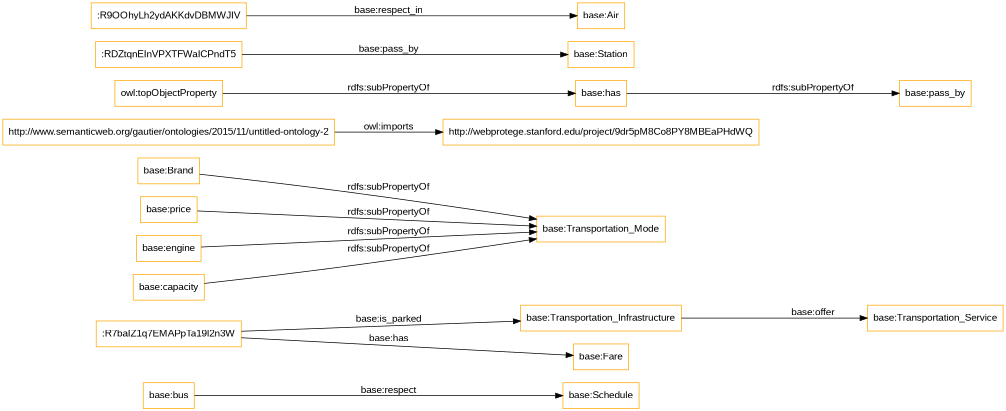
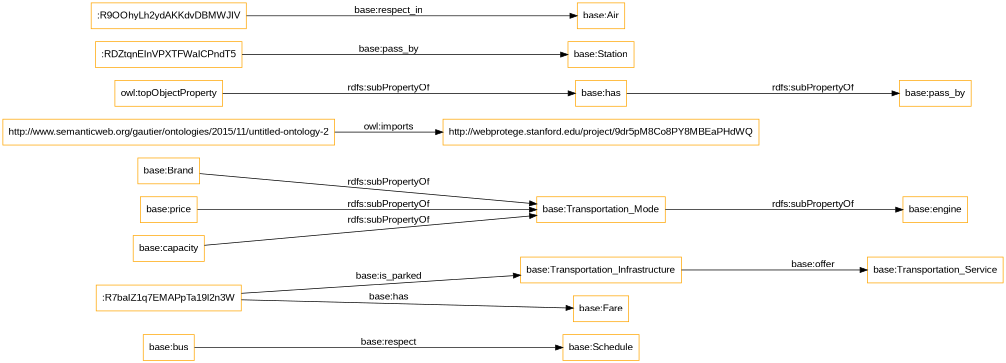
  digraph {
    fontname="Liberation Sans"
    rankdir=LR
    node [color=orange fontname="Liberation Sans" shape=rectangle]
    edge [fontname="Liberation Sans"]
    "base:bus"
    "base:Schedule"
    "base:Transportation_Infrastructure"
    "base:Transportation_Service"
    "base:Brand"
    "base:Transportation_Mode"
    "http://www.semanticweb.org/gautier/ontologies/2015/11/untitled-ontology-2"
    "http://webprotege.stanford.edu/project/9dr5pM8Co8PY8MBEaPHdWQ"
    "base:price"
    "base:has"
    "base:pass_by"
    "base:engine"
    "base:capacity"
    "owl:topObjectProperty"
    ":R7baIZ1q7EMAPpTa19l2n3W"
    "base:Fare"
    ":RDZtqnEInVPXTFWaICPndT5"
    "base:Station"
    ":R9OOhyLh2ydAKKdvDBMWJIV"
    "base:Air"
    "base:bus" -> "base:Schedule" [label="base:respect"]
    "base:Transportation_Infrastructure" -> "base:Transportation_Service" [label="base:offer"]
    "base:Brand" -> "base:Transportation_Mode" [label="rdfs:subPropertyOf"]
    "http://www.semanticweb.org/gautier/ontologies/2015/11/untitled-ontology-2" -> "http://webprotege.stanford.edu/project/9dr5pM8Co8PY8MBEaPHdWQ" [label="owl:imports"]
    "base:price" -> "base:Transportation_Mode" [label="rdfs:subPropertyOf"]
    "base:has" -> "base:pass_by" [label="rdfs:subPropertyOf"]
-   "base:engine" -> "base:Transportation_Mode" [label="rdfs:subPropertyOf"]
+   "base:Transportation_Mode" -> "base:engine" [label="rdfs:subPropertyOf"]
    "base:capacity" -> "base:Transportation_Mode" [label="rdfs:subPropertyOf"]
    "owl:topObjectProperty" -> "base:has" [label="rdfs:subPropertyOf"]
    ":R7baIZ1q7EMAPpTa19l2n3W" -> "base:Transportation_Infrastructure" [label="base:is_parked"]
    ":R7baIZ1q7EMAPpTa19l2n3W" -> "base:Fare" [label="base:has"]
    ":RDZtqnEInVPXTFWaICPndT5" -> "base:Station" [label="base:pass_by"]
    ":R9OOhyLh2ydAKKdvDBMWJIV" -> "base:Air" [label="base:respect_in"]
  }
